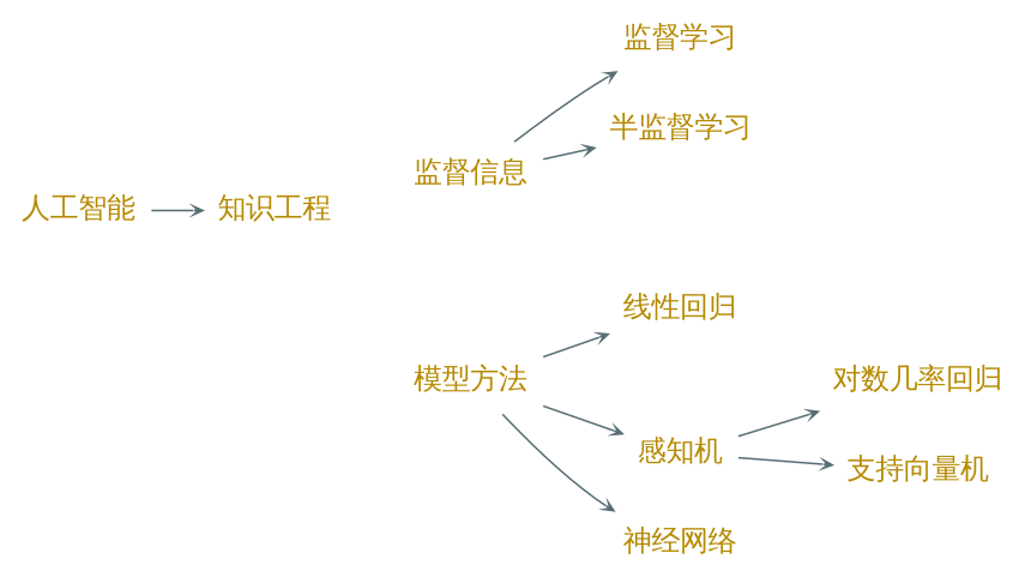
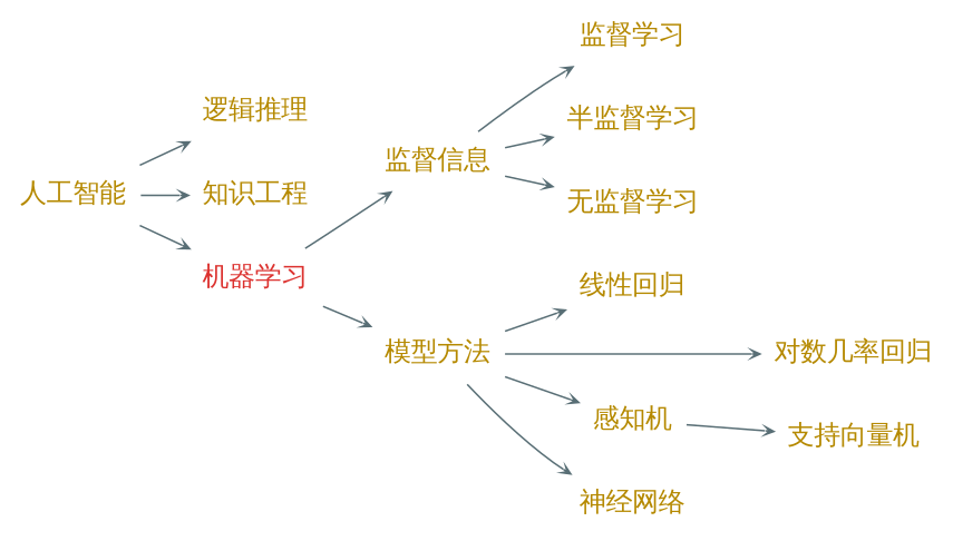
  digraph {
    nodesep=0.2
    rankdir=LR
    ranksep=0.4
    node [fontcolor="#b58900" fontname="EBG,fzlz" fontsize=16 shape=plaintext]
    edge [arrowhead=vee arrowsize=0.5 color="#586e75" fontcolor="#268bd2" fontname="EBG,fzlz" fontsize=12]
    "人工智能"
+   "逻辑推理"
    "知识工程"
+   "机器学习" [fontcolor="#dc322f"]
    "监督信息"
    "模型方法"
    "监督学习"
    "半监督学习"
+   "无监督学习"
    "线性回归"
    "感知机"
    "对数几率回归"
    "神经网络"
    "支持向量机"
+   "人工智能" -> "逻辑推理"
    "人工智能" -> "知识工程"
+   "人工智能" -> "机器学习"
+   "机器学习" -> "监督信息"
+   "机器学习" -> "模型方法"
    "监督信息" -> "监督学习"
    "监督信息" -> "半监督学习"
+   "监督信息" -> "无监督学习"
    "模型方法" -> "线性回归"
    "模型方法" -> "感知机"
-   "感知机" -> "对数几率回归"
+   "模型方法" -> "对数几率回归"
    "模型方法" -> "神经网络"
    "感知机" -> "支持向量机"
  }
